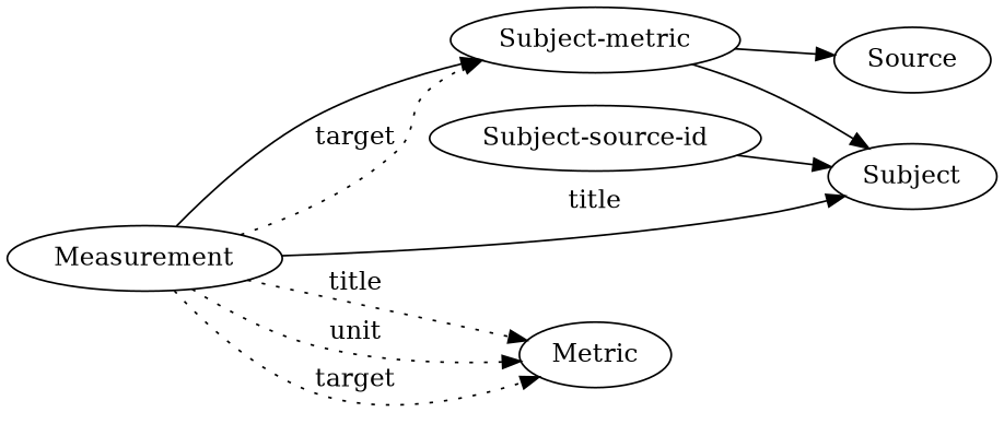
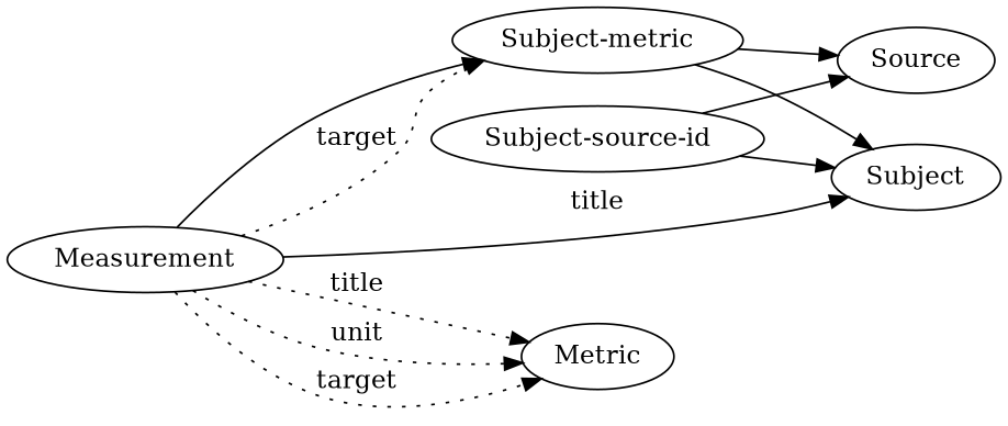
  digraph {
    rankdir=LR
    n1 [label=Source]
    n2 [label=Subject]
    n3 [label="Subject-source-id"]
    n4 [label=Metric]
    n5 [label="Subject-metric"]
    n6 [label=Measurement]
+   n3 -> n1
    n3 -> n2
    n5 -> n1
    n5 -> n2
    n6 -> n2 [label=title style=solid]
    n6 -> n4 [label=title style=dotted]
    n6 -> n4 [label=unit style=dotted]
    n6 -> n4 [label=target style=dotted]
    n6 -> n5
    n6 -> n5 [label=target style=dotted]
  }
